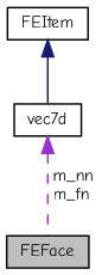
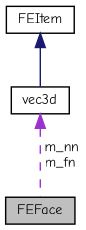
  digraph {
    fontname="Comic Neue"
    node [color=black fillcolor=white fontname="Comic Neue" fontsize=10 shape=record style=filled]
    edge [dir=back fontname="Comic Neue" fontsize=10 labelfontname=Helvetica labelfontsize=10]
    n1 [fillcolor=grey75 fontcolor=black height=0.2 label=FEFace width=0.4]
    n2 [height=0.2 label=FEItem width=0.4]
-   n3 [height=0.2 label=vec7d width=0.4]
+   n3 [height=0.2 label=vec3d width=0.4]
    n2 -> n3 [color=midnightblue style=solid]
    n3 -> n1 [color=darkorchid3 label=" m_nn\nm_fn" style=dashed]
  }
